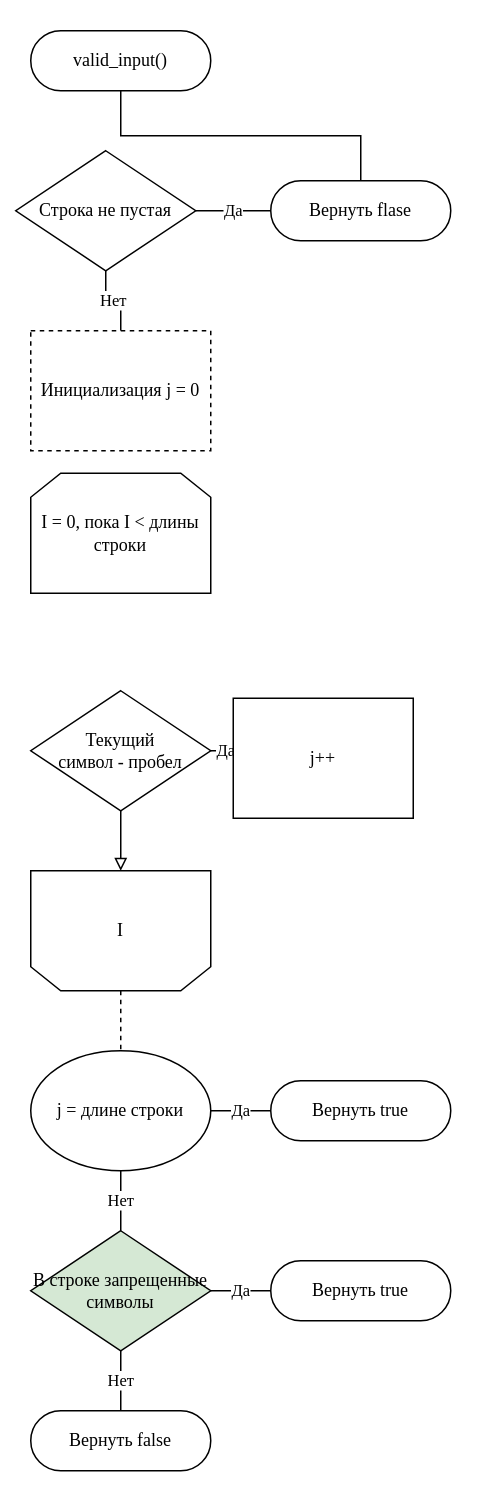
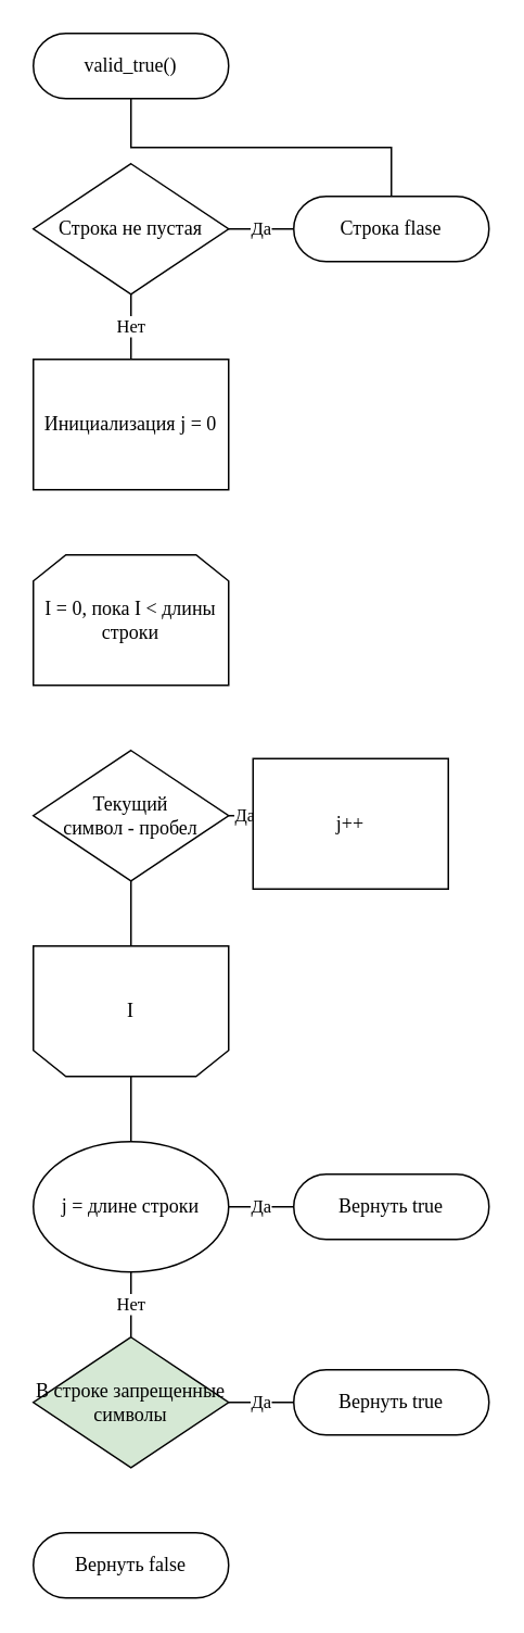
  <mxCell id="0" />
  <mxCell id="1" parent="0" />
  <mxCell id="2" style="edgeStyle=orthogonalEdgeStyle;rounded=0;orthogonalLoop=1;jettySize=auto;html=1;exitX=0.5;exitY=0.5;exitDx=0;exitDy=20;exitPerimeter=0;endArrow=none;endFill=0;fontFamily=Times New Roman;" edge="1" parent="1" source="3" target="7"><mxGeometry relative="1" as="geometry" /></mxCell>
- <mxCell id="3" value="valid_input&lt;span style=&quot;background-color: initial;&quot;&gt;()&lt;/span&gt;" style="html=1;dashed=0;whiteSpace=wrap;shape=mxgraph.dfd.start;fontFamily=Times New Roman;" parent="1" vertex="1"><mxGeometry x="20" y="20" width="120" height="40" as="geometry" /></mxCell>
+ <mxCell id="3" value="valid_true&lt;span style=&quot;background-color: initial;&quot;&gt;()&lt;/span&gt;" style="html=1;dashed=0;whiteSpace=wrap;shape=mxgraph.dfd.start;fontFamily=Times New Roman;" parent="1" vertex="1"><mxGeometry x="20" y="20" width="120" height="40" as="geometry" /></mxCell>
  <mxCell id="4" value="Да" style="edgeStyle=orthogonalEdgeStyle;rounded=0;orthogonalLoop=1;jettySize=auto;html=1;exitX=1;exitY=0.5;exitDx=0;exitDy=0;endArrow=none;endFill=0;fontFamily=Times New Roman;" edge="1" parent="1" source="6" target="7"><mxGeometry relative="1" as="geometry" /></mxCell>
  <mxCell id="5" value="Нет" style="edgeStyle=orthogonalEdgeStyle;rounded=0;orthogonalLoop=1;jettySize=auto;html=1;exitX=0.5;exitY=1;exitDx=0;exitDy=0;entryX=0.5;entryY=0;entryDx=0;entryDy=0;endArrow=none;endFill=0;fontFamily=Times New Roman;" edge="1" parent="1" source="6" target="8"><mxGeometry relative="1" as="geometry" /></mxCell>
- <mxCell id="6" value="Строка не пустая" style="rhombus;whiteSpace=wrap;html=1;fontFamily=Times New Roman;" vertex="1" parent="1"><mxGeometry x="10" y="100" width="120" height="80" as="geometry" /></mxCell>
- <mxCell id="7" value="Вернуть flase" style="html=1;dashed=0;whiteSpace=wrap;shape=mxgraph.dfd.start;fontFamily=Times New Roman;" vertex="1" parent="1"><mxGeometry x="180" y="120" width="120" height="40" as="geometry" /></mxCell>
- <mxCell id="8" value="Инициализация j = 0" style="rounded=0;whiteSpace=wrap;html=1;fontFamily=Times New Roman;dashed=1;" vertex="1" parent="1"><mxGeometry x="20" y="220" width="120" height="80" as="geometry" /></mxCell>
- <mxCell id="9" value="I = 0, пока I &amp;lt; длины строки" style="shape=loopLimit;whiteSpace=wrap;html=1;fontFamily=Times New Roman;" vertex="1" parent="1"><mxGeometry x="20" y="315" width="120" height="80" as="geometry" /></mxCell>
- <mxCell id="10" style="edgeStyle=orthogonalEdgeStyle;rounded=0;orthogonalLoop=1;jettySize=auto;html=1;exitX=0.5;exitY=0;exitDx=0;exitDy=0;entryX=0.5;entryY=0;entryDx=0;entryDy=0;endArrow=none;endFill=0;fontFamily=Times New Roman;dashed=1;" edge="1" parent="1" source="11" target="16"><mxGeometry relative="1" as="geometry" /></mxCell>
+ <mxCell id="6" value="Строка не пустая" style="rhombus;whiteSpace=wrap;html=1;fontFamily=Times New Roman;" vertex="1" parent="1"><mxGeometry x="20" y="100" width="120" height="80" as="geometry" /></mxCell>
+ <mxCell id="7" value="Строка flase" style="html=1;dashed=0;whiteSpace=wrap;shape=mxgraph.dfd.start;fontFamily=Times New Roman;" vertex="1" parent="1"><mxGeometry x="180" y="120" width="120" height="40" as="geometry" /></mxCell>
+ <mxCell id="8" value="Инициализация j = 0" style="rounded=0;whiteSpace=wrap;html=1;fontFamily=Times New Roman;" vertex="1" parent="1"><mxGeometry x="20" y="220" width="120" height="80" as="geometry" /></mxCell>
+ <mxCell id="9" value="I = 0, пока I &amp;lt; длины строки" style="shape=loopLimit;whiteSpace=wrap;html=1;fontFamily=Times New Roman;" vertex="1" parent="1"><mxGeometry x="20" y="340" width="120" height="80" as="geometry" /></mxCell>
+ <mxCell id="10" style="edgeStyle=orthogonalEdgeStyle;rounded=0;orthogonalLoop=1;jettySize=auto;html=1;exitX=0.5;exitY=0;exitDx=0;exitDy=0;entryX=0.5;entryY=0;entryDx=0;entryDy=0;endArrow=none;endFill=0;fontFamily=Times New Roman;" edge="1" parent="1" source="11" target="16"><mxGeometry relative="1" as="geometry" /></mxCell>
  <mxCell id="11" value="I" style="shape=loopLimit;whiteSpace=wrap;html=1;direction=west;fontFamily=Times New Roman;" vertex="1" parent="1"><mxGeometry x="20" y="580" width="120" height="80" as="geometry" /></mxCell>
  <mxCell id="12" value="Да" style="edgeStyle=orthogonalEdgeStyle;rounded=0;orthogonalLoop=1;jettySize=auto;html=1;exitX=1;exitY=0.5;exitDx=0;exitDy=0;entryX=0;entryY=0.5;entryDx=0;entryDy=0;endArrow=none;endFill=0;fontFamily=Times New Roman;" edge="1" parent="1" source="14" target="21"><mxGeometry relative="1" as="geometry" /></mxCell>
- <mxCell id="13" value="" style="edgeStyle=orthogonalEdgeStyle;rounded=0;orthogonalLoop=1;jettySize=auto;html=1;exitX=0.5;exitY=1;exitDx=0;exitDy=0;entryX=0.5;entryY=1;entryDx=0;entryDy=0;endArrow=block;endFill=0;fontFamily=Times New Roman;" edge="1" parent="1" source="14" target="11"><mxGeometry relative="1" as="geometry" /></mxCell>
+ <mxCell id="13" value="" style="edgeStyle=orthogonalEdgeStyle;rounded=0;orthogonalLoop=1;jettySize=auto;html=1;exitX=0.5;exitY=1;exitDx=0;exitDy=0;entryX=0.5;entryY=1;entryDx=0;entryDy=0;endArrow=none;endFill=0;fontFamily=Times New Roman;" edge="1" parent="1" source="14" target="11"><mxGeometry relative="1" as="geometry" /></mxCell>
  <mxCell id="14" value="Текущий &lt;br&gt;символ - пробел" style="rhombus;whiteSpace=wrap;html=1;fontFamily=Times New Roman;" vertex="1" parent="1"><mxGeometry x="20" y="460" width="120" height="80" as="geometry" /></mxCell>
  <mxCell id="15" value="Нет" style="edgeStyle=orthogonalEdgeStyle;rounded=0;orthogonalLoop=1;jettySize=auto;html=1;exitX=0.5;exitY=1;exitDx=0;exitDy=0;entryX=0.5;entryY=0;entryDx=0;entryDy=0;endArrow=none;endFill=0;fontFamily=Times New Roman;" edge="1" parent="1" source="16" target="17"><mxGeometry relative="1" as="geometry" /></mxCell>
  <mxCell id="16" value="j = длине строки" style="ellipse;whiteSpace=wrap;html=1;fontFamily=Times New Roman;" vertex="1" parent="1"><mxGeometry x="20" y="700" width="120" height="80" as="geometry" /></mxCell>
  <mxCell id="17" value="В строке запрещенные символы" style="rhombus;whiteSpace=wrap;html=1;fontFamily=Times New Roman;fillColor=#d5e8d4;" vertex="1" parent="1"><mxGeometry x="20" y="820" width="120" height="80" as="geometry" /></mxCell>
  <mxCell id="18" value="Вернуть false" style="html=1;dashed=0;whiteSpace=wrap;shape=mxgraph.dfd.start;fontFamily=Times New Roman;" vertex="1" parent="1"><mxGeometry x="20" y="940" width="120" height="40" as="geometry" /></mxCell>
  <mxCell id="19" value="Вернуть true" style="html=1;dashed=0;whiteSpace=wrap;shape=mxgraph.dfd.start;fontFamily=Times New Roman;" vertex="1" parent="1"><mxGeometry x="180" y="840" width="120" height="40" as="geometry" /></mxCell>
  <mxCell id="20" value="Вернуть true" style="html=1;dashed=0;whiteSpace=wrap;shape=mxgraph.dfd.start;fontFamily=Times New Roman;" vertex="1" parent="1"><mxGeometry x="180" y="720" width="120" height="40" as="geometry" /></mxCell>
  <mxCell id="21" value="j++" style="rounded=0;whiteSpace=wrap;html=1;fontFamily=Times New Roman;" vertex="1" parent="1"><mxGeometry x="155" y="465" width="120" height="80" as="geometry" /></mxCell>
  <mxCell id="22" value="Да" style="edgeStyle=orthogonalEdgeStyle;rounded=0;orthogonalLoop=1;jettySize=auto;html=1;exitX=1;exitY=0.5;exitDx=0;exitDy=0;entryX=0;entryY=0.5;entryDx=0;entryDy=0;entryPerimeter=0;endArrow=none;endFill=0;fontFamily=Times New Roman;" edge="1" parent="1" source="16" target="20"><mxGeometry relative="1" as="geometry" /></mxCell>
- <mxCell id="23" value="Нет" style="edgeStyle=orthogonalEdgeStyle;rounded=0;orthogonalLoop=1;jettySize=auto;html=1;exitX=0.5;exitY=1;exitDx=0;exitDy=0;entryX=0.5;entryY=0.5;entryDx=0;entryDy=-20;entryPerimeter=0;endArrow=none;endFill=0;fontFamily=Times New Roman;" edge="1" parent="1" source="17" target="18"><mxGeometry relative="1" as="geometry" /></mxCell>
  <mxCell id="24" value="Да" style="edgeStyle=orthogonalEdgeStyle;rounded=0;orthogonalLoop=1;jettySize=auto;html=1;exitX=1;exitY=0.5;exitDx=0;exitDy=0;entryX=0;entryY=0.5;entryDx=0;entryDy=0;entryPerimeter=0;endArrow=none;endFill=0;fontFamily=Times New Roman;" edge="1" parent="1" source="17" target="19"><mxGeometry relative="1" as="geometry" /></mxCell>
